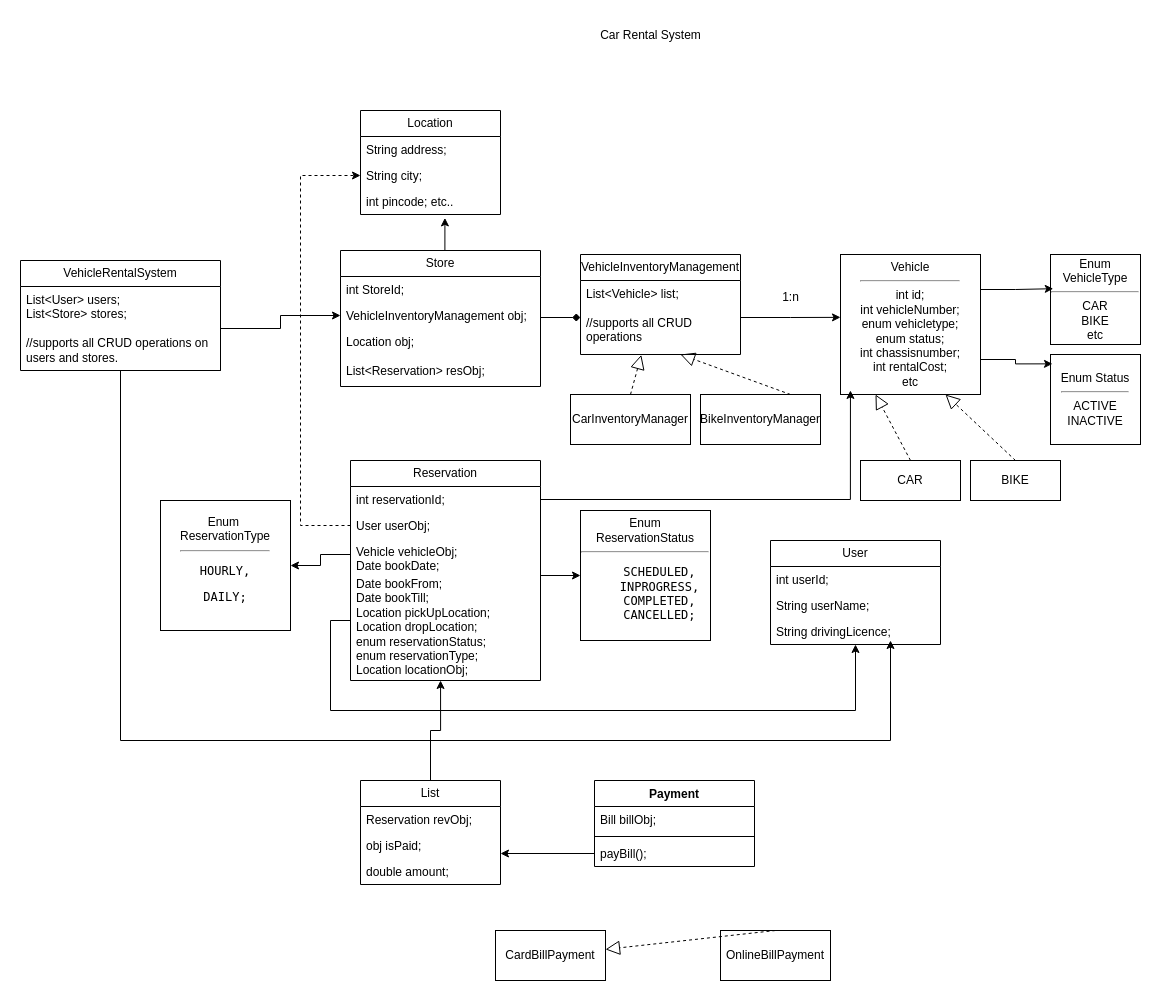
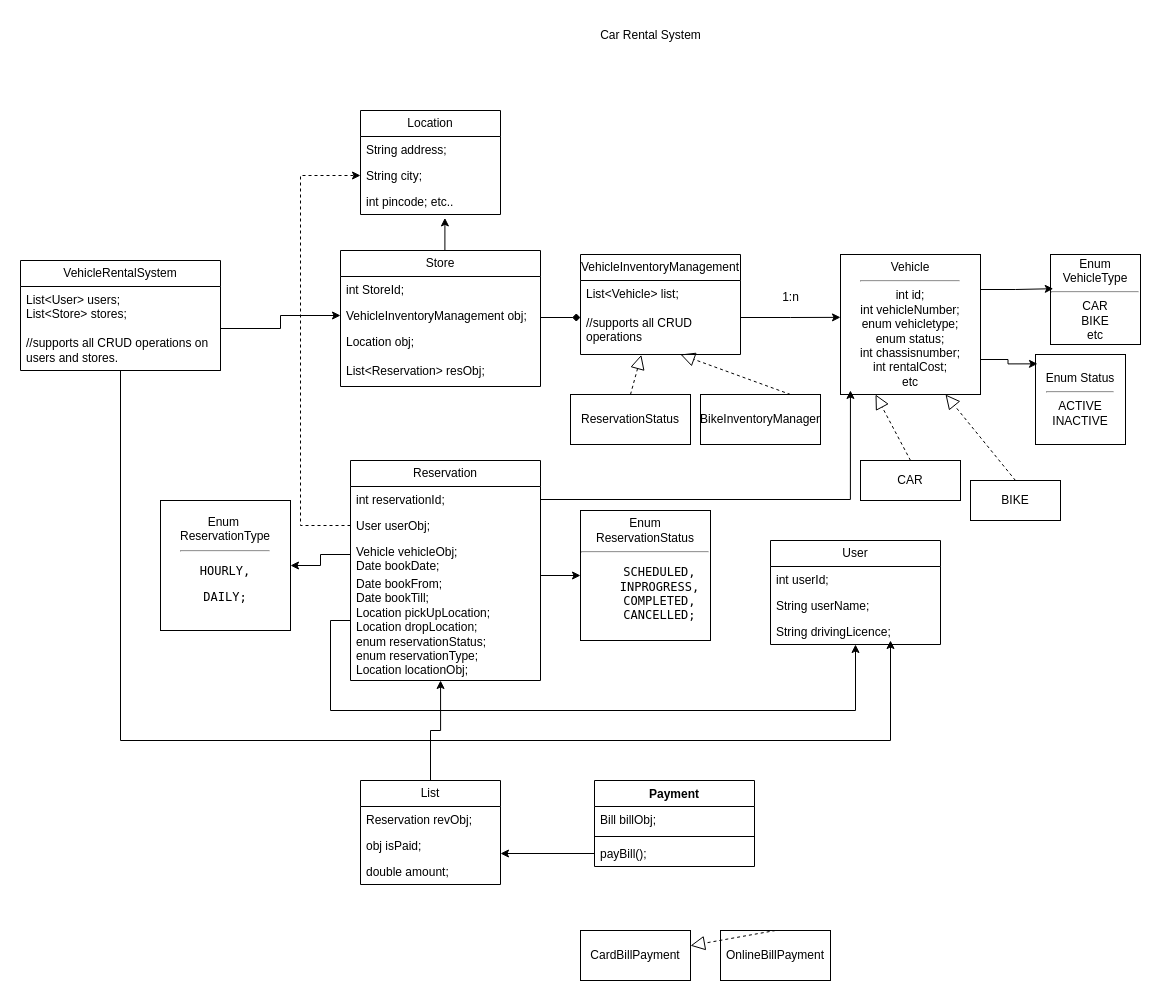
  <mxCell id="0" />
  <mxCell id="1" parent="0" />
  <mxCell id="2" value="Vehicle&lt;hr&gt;&lt;div&gt;int id;&lt;br&gt;&lt;div&gt;int vehicleNumber;&lt;/div&gt;&lt;div&gt;enum vehicletype;&lt;/div&gt;&lt;/div&gt;&lt;div&gt;enum status;&lt;/div&gt;&lt;div&gt;int chassisnumber;&lt;/div&gt;&lt;div&gt;int rentalCost;&lt;/div&gt;&lt;div&gt;etc&lt;/div&gt;" style="whiteSpace=wrap;html=1;aspect=fixed;" parent="1" vertex="1"><mxGeometry x="840" y="254" width="140" height="140" as="geometry" /></mxCell>
  <mxCell id="3" value="Enum VehicleType&lt;hr&gt;CAR&lt;div&gt;BIKE&lt;/div&gt;&lt;div&gt;etc&lt;/div&gt;" style="whiteSpace=wrap;html=1;aspect=fixed;" parent="1" vertex="1"><mxGeometry x="1050" y="254" width="90" height="90" as="geometry" /></mxCell>
  <mxCell id="4" value="Car Rental System" style="text;html=1;align=center;verticalAlign=middle;resizable=0;points=[];autosize=1;strokeColor=none;fillColor=none;" parent="1" vertex="1"><mxGeometry x="590" y="20" width="120" height="30" as="geometry" /></mxCell>
- <mxCell id="5" value="Enum Status&lt;hr&gt;ACTIVE&lt;div&gt;INACTIVE&lt;/div&gt;" style="whiteSpace=wrap;html=1;aspect=fixed;" parent="1" vertex="1"><mxGeometry x="1050" y="354" width="90" height="90" as="geometry" /></mxCell>
+ <mxCell id="5" value="Enum Status&lt;hr&gt;ACTIVE&lt;div&gt;INACTIVE&lt;/div&gt;" style="whiteSpace=wrap;html=1;aspect=fixed;" parent="1" vertex="1"><mxGeometry x="1035" y="354" width="90" height="90" as="geometry" /></mxCell>
  <mxCell id="6" style="edgeStyle=orthogonalEdgeStyle;rounded=0;orthogonalLoop=1;jettySize=auto;html=1;exitX=1;exitY=0.25;exitDx=0;exitDy=0;entryX=0.031;entryY=0.38;entryDx=0;entryDy=0;entryPerimeter=0;" parent="1" source="2" target="3" edge="1"><mxGeometry relative="1" as="geometry" /></mxCell>
  <mxCell id="7" style="edgeStyle=orthogonalEdgeStyle;rounded=0;orthogonalLoop=1;jettySize=auto;html=1;exitX=1;exitY=0.75;exitDx=0;exitDy=0;entryX=0.022;entryY=0.104;entryDx=0;entryDy=0;entryPerimeter=0;" parent="1" source="2" target="5" edge="1"><mxGeometry relative="1" as="geometry" /></mxCell>
  <mxCell id="8" value="CAR" style="rounded=0;whiteSpace=wrap;html=1;" parent="1" vertex="1"><mxGeometry x="860" y="460" width="100" height="40" as="geometry" /></mxCell>
- <mxCell id="9" value="BIKE" style="rounded=0;whiteSpace=wrap;html=1;" parent="1" vertex="1"><mxGeometry x="970" y="460" width="90" height="40" as="geometry" /></mxCell>
+ <mxCell id="9" value="BIKE" style="rounded=0;whiteSpace=wrap;html=1;" parent="1" vertex="1"><mxGeometry x="970" y="480" width="90" height="40" as="geometry" /></mxCell>
  <mxCell id="10" value="" style="endArrow=block;dashed=1;endFill=0;endSize=12;html=1;rounded=0;entryX=0.25;entryY=1;entryDx=0;entryDy=0;exitX=0.5;exitY=0;exitDx=0;exitDy=0;" parent="1" source="8" target="2" edge="1"><mxGeometry width="160" relative="1" as="geometry"><mxPoint x="895" y="444" as="sourcePoint" /><mxPoint x="770" y="544" as="targetPoint" /></mxGeometry></mxCell>
  <mxCell id="11" value="" style="endArrow=block;dashed=1;endFill=0;endSize=12;html=1;rounded=0;entryX=0.75;entryY=1;entryDx=0;entryDy=0;exitX=0.5;exitY=0;exitDx=0;exitDy=0;" parent="1" source="9" target="2" edge="1"><mxGeometry width="160" relative="1" as="geometry"><mxPoint x="952.5" y="444" as="sourcePoint" /><mxPoint x="885" y="404" as="targetPoint" /></mxGeometry></mxCell>
  <mxCell id="12" value="VehicleInventoryManagement" style="swimlane;fontStyle=0;childLayout=stackLayout;horizontal=1;startSize=26;fillColor=none;horizontalStack=0;resizeParent=1;resizeParentMax=0;resizeLast=0;collapsible=1;marginBottom=0;whiteSpace=wrap;html=1;" parent="1" vertex="1"><mxGeometry x="580" y="254" width="160" height="100" as="geometry" /></mxCell>
  <mxCell id="13" value="List&amp;lt;Vehicle&amp;gt; list;&lt;div&gt;&lt;br&gt;&lt;/div&gt;&lt;div&gt;//supports all CRUD operations&lt;/div&gt;" style="text;strokeColor=none;fillColor=none;align=left;verticalAlign=top;spacingLeft=4;spacingRight=4;overflow=hidden;rotatable=0;points=[[0,0.5],[1,0.5]];portConstraint=eastwest;whiteSpace=wrap;html=1;" parent="12" vertex="1"><mxGeometry y="26" width="160" height="74" as="geometry" /></mxCell>
- <mxCell id="14" value="CarInventoryManager" style="html=1;whiteSpace=wrap;" parent="1" vertex="1"><mxGeometry x="570" y="394" width="120" height="50" as="geometry" /></mxCell>
+ <mxCell id="14" value="ReservationStatus" style="html=1;whiteSpace=wrap;" parent="1" vertex="1"><mxGeometry x="570" y="394" width="120" height="50" as="geometry" /></mxCell>
  <mxCell id="15" value="BikeInventoryManager" style="html=1;whiteSpace=wrap;" parent="1" vertex="1"><mxGeometry x="700" y="394" width="120" height="50" as="geometry" /></mxCell>
  <mxCell id="16" value="" style="endArrow=block;dashed=1;endFill=0;endSize=12;html=1;rounded=0;entryX=0.38;entryY=1.005;entryDx=0;entryDy=0;exitX=0.5;exitY=0;exitDx=0;exitDy=0;entryPerimeter=0;" parent="1" source="14" target="13" edge="1"><mxGeometry width="160" relative="1" as="geometry"><mxPoint x="905" y="454" as="sourcePoint" /><mxPoint x="885" y="404" as="targetPoint" /></mxGeometry></mxCell>
  <mxCell id="17" value="" style="endArrow=block;dashed=1;endFill=0;endSize=12;html=1;rounded=0;entryX=0.795;entryY=1.016;entryDx=0;entryDy=0;exitX=0.75;exitY=0;exitDx=0;exitDy=0;entryPerimeter=0;" parent="1" source="15" edge="1"><mxGeometry width="160" relative="1" as="geometry"><mxPoint x="887.8" y="462.82" as="sourcePoint" /><mxPoint x="680" y="354.004" as="targetPoint" /></mxGeometry></mxCell>
  <mxCell id="18" style="edgeStyle=orthogonalEdgeStyle;rounded=0;orthogonalLoop=1;jettySize=auto;html=1;exitX=1;exitY=0.5;exitDx=0;exitDy=0;entryX=0;entryY=0.449;entryDx=0;entryDy=0;entryPerimeter=0;" parent="1" source="13" target="2" edge="1"><mxGeometry relative="1" as="geometry" /></mxCell>
  <mxCell id="19" value="Store" style="swimlane;fontStyle=0;childLayout=stackLayout;horizontal=1;startSize=26;fillColor=none;horizontalStack=0;resizeParent=1;resizeParentMax=0;resizeLast=0;collapsible=1;marginBottom=0;whiteSpace=wrap;html=1;" parent="1" vertex="1"><mxGeometry y="250" width="200" height="136" as="geometry" x="340" /></mxCell>
  <mxCell id="20" value="int StoreId;" style="text;strokeColor=none;fillColor=none;align=left;verticalAlign=top;spacingLeft=4;spacingRight=4;overflow=hidden;rotatable=0;points=[[0,0.5],[1,0.5]];portConstraint=eastwest;whiteSpace=wrap;html=1;" parent="19" vertex="1"><mxGeometry y="26" width="200" height="26" as="geometry" /></mxCell>
  <mxCell id="21" value="VehicleInventoryManagement obj;" style="text;strokeColor=none;fillColor=none;align=left;verticalAlign=top;spacingLeft=4;spacingRight=4;overflow=hidden;rotatable=0;points=[[0,0.5],[1,0.5]];portConstraint=eastwest;whiteSpace=wrap;html=1;" parent="19" vertex="1"><mxGeometry y="52" width="200" height="26" as="geometry" /></mxCell>
  <mxCell id="22" value="Location obj;&lt;div&gt;&lt;br&gt;&lt;/div&gt;&lt;div&gt;List&amp;lt;Reservation&amp;gt; resObj;&lt;/div&gt;" style="text;strokeColor=none;fillColor=none;align=left;verticalAlign=top;spacingLeft=4;spacingRight=4;overflow=hidden;rotatable=0;points=[[0,0.5],[1,0.5]];portConstraint=eastwest;whiteSpace=wrap;html=1;" parent="19" vertex="1"><mxGeometry y="78" width="200" height="58" as="geometry" /></mxCell>
  <mxCell id="23" style="edgeStyle=orthogonalEdgeStyle;rounded=0;orthogonalLoop=1;jettySize=auto;html=1;exitX=1;exitY=0.5;exitDx=0;exitDy=0;entryX=0;entryY=0.5;entryDx=0;entryDy=0;endArrow=diamond;" parent="1" source="21" target="13" edge="1"><mxGeometry relative="1" as="geometry"><Array as="points"><mxPoint x="540" y="317" /></Array></mxGeometry></mxCell>
  <mxCell id="24" value="1:n" style="text;html=1;align=center;verticalAlign=middle;resizable=0;points=[];autosize=1;strokeColor=none;fillColor=none;" parent="1" vertex="1"><mxGeometry x="770" y="282" width="40" height="30" as="geometry" /></mxCell>
  <mxCell id="25" value="Location" style="swimlane;fontStyle=0;childLayout=stackLayout;horizontal=1;startSize=26;fillColor=none;horizontalStack=0;resizeParent=1;resizeParentMax=0;resizeLast=0;collapsible=1;marginBottom=0;whiteSpace=wrap;html=1;" parent="1" vertex="1"><mxGeometry x="360" y="110" width="140" height="104" as="geometry" /></mxCell>
  <mxCell id="26" value="String address;" style="text;strokeColor=none;fillColor=none;align=left;verticalAlign=top;spacingLeft=4;spacingRight=4;overflow=hidden;rotatable=0;points=[[0,0.5],[1,0.5]];portConstraint=eastwest;whiteSpace=wrap;html=1;" parent="25" vertex="1"><mxGeometry y="26" width="140" height="26" as="geometry" /></mxCell>
  <mxCell id="27" value="String city;" style="text;strokeColor=none;fillColor=none;align=left;verticalAlign=top;spacingLeft=4;spacingRight=4;overflow=hidden;rotatable=0;points=[[0,0.5],[1,0.5]];portConstraint=eastwest;whiteSpace=wrap;html=1;" parent="25" vertex="1"><mxGeometry y="52" width="140" height="26" as="geometry" /></mxCell>
  <mxCell id="28" value="int pincode; etc.." style="text;strokeColor=none;fillColor=none;align=left;verticalAlign=top;spacingLeft=4;spacingRight=4;overflow=hidden;rotatable=0;points=[[0,0.5],[1,0.5]];portConstraint=eastwest;whiteSpace=wrap;html=1;" parent="25" vertex="1"><mxGeometry y="78" width="140" height="26" as="geometry" /></mxCell>
  <mxCell id="29" style="edgeStyle=orthogonalEdgeStyle;rounded=0;orthogonalLoop=1;jettySize=auto;html=1;exitX=0.5;exitY=0;exitDx=0;exitDy=0;entryX=0.603;entryY=1.131;entryDx=0;entryDy=0;entryPerimeter=0;" parent="1" source="19" target="28" edge="1"><mxGeometry relative="1" as="geometry" /></mxCell>
  <mxCell id="30" value="Reservation" style="swimlane;fontStyle=0;childLayout=stackLayout;horizontal=1;startSize=26;fillColor=none;horizontalStack=0;resizeParent=1;resizeParentMax=0;resizeLast=0;collapsible=1;marginBottom=0;whiteSpace=wrap;html=1;" parent="1" vertex="1"><mxGeometry x="350" y="460" width="190" height="220" as="geometry" /></mxCell>
  <mxCell id="31" value="int reservationId;" style="text;strokeColor=none;fillColor=none;align=left;verticalAlign=top;spacingLeft=4;spacingRight=4;overflow=hidden;rotatable=0;points=[[0,0.5],[1,0.5]];portConstraint=eastwest;whiteSpace=wrap;html=1;" parent="30" vertex="1"><mxGeometry y="26" width="190" height="26" as="geometry" /></mxCell>
  <mxCell id="32" value="User userObj;" style="text;strokeColor=none;fillColor=none;align=left;verticalAlign=top;spacingLeft=4;spacingRight=4;overflow=hidden;rotatable=0;points=[[0,0.5],[1,0.5]];portConstraint=eastwest;whiteSpace=wrap;html=1;" parent="30" vertex="1"><mxGeometry y="52" width="190" height="26" as="geometry" /></mxCell>
  <mxCell id="33" value="&lt;div&gt;Vehicle vehicleObj;&lt;/div&gt;&lt;div&gt;Date bookDate;&lt;/div&gt;" style="text;strokeColor=none;fillColor=none;align=left;verticalAlign=top;spacingLeft=4;spacingRight=4;overflow=hidden;rotatable=0;points=[[0,0.5],[1,0.5]];portConstraint=eastwest;whiteSpace=wrap;html=1;" parent="30" vertex="1"><mxGeometry y="78" width="190" height="32" as="geometry" /></mxCell>
  <mxCell id="34" value="Date bookFrom;&lt;div&gt;Date bookTill;&lt;/div&gt;&lt;div&gt;Location pickUpLocation;&lt;/div&gt;&lt;div&gt;Location dropLocation;&lt;/div&gt;&lt;div&gt;enum reservationStatus;&lt;/div&gt;&lt;div&gt;enum reservationType;&lt;/div&gt;&lt;div&gt;Location locationObj;&lt;/div&gt;" style="text;strokeColor=none;fillColor=none;align=left;verticalAlign=top;spacingLeft=4;spacingRight=4;overflow=hidden;rotatable=0;points=[[0,0.5],[1,0.5]];portConstraint=eastwest;whiteSpace=wrap;html=1;" parent="30" vertex="1"><mxGeometry y="110" width="190" height="110" as="geometry" /></mxCell>
  <mxCell id="35" value="Enum ReservationStatus&lt;hr&gt;&lt;div&gt;&lt;pre lang=&quot;java&quot; class=&quot;code highlight&quot;&gt;&lt;span class=&quot;&quot;&gt;    SCHEDULED,&lt;/span&gt;&lt;br/&gt;&lt;span class=&quot;&quot;&gt;    INPROGRESS,&lt;/span&gt;&lt;br/&gt;&lt;span class=&quot;&quot;&gt;    COMPLETED,&lt;/span&gt;&lt;br/&gt;&lt;span class=&quot;&quot;&gt;    CANCELLED;&lt;/span&gt;&lt;br/&gt;&lt;/pre&gt;&lt;/div&gt;" style="whiteSpace=wrap;html=1;aspect=fixed;" parent="1" vertex="1"><mxGeometry x="580" y="510" width="130" height="130" as="geometry" /></mxCell>
  <mxCell id="36" style="edgeStyle=orthogonalEdgeStyle;rounded=0;orthogonalLoop=1;jettySize=auto;html=1;exitX=1;exitY=0.5;exitDx=0;exitDy=0;entryX=0;entryY=0.5;entryDx=0;entryDy=0;" parent="1" source="33" target="35" edge="1"><mxGeometry relative="1" as="geometry"><Array as="points"><mxPoint x="540" y="575" /></Array></mxGeometry></mxCell>
  <mxCell id="37" style="edgeStyle=orthogonalEdgeStyle;rounded=0;orthogonalLoop=1;jettySize=auto;html=1;exitX=1;exitY=0.5;exitDx=0;exitDy=0;entryX=0.071;entryY=0.971;entryDx=0;entryDy=0;entryPerimeter=0;" parent="1" source="31" target="2" edge="1"><mxGeometry relative="1" as="geometry" /></mxCell>
  <mxCell id="38" style="edgeStyle=orthogonalEdgeStyle;rounded=0;orthogonalLoop=1;jettySize=auto;html=1;exitX=0;exitY=0.5;exitDx=0;exitDy=0;entryX=0;entryY=0.5;entryDx=0;entryDy=0;dashed=1;" parent="1" source="32" target="27" edge="1"><mxGeometry relative="1" as="geometry"><Array as="points"><mxPoint x="300" y="525" /><mxPoint x="300" y="175" /></Array></mxGeometry></mxCell>
  <mxCell id="39" value="User" style="swimlane;fontStyle=0;childLayout=stackLayout;horizontal=1;startSize=26;fillColor=none;horizontalStack=0;resizeParent=1;resizeParentMax=0;resizeLast=0;collapsible=1;marginBottom=0;whiteSpace=wrap;html=1;" parent="1" vertex="1"><mxGeometry x="770" y="540" width="170" height="104" as="geometry" /></mxCell>
  <mxCell id="40" value="int userId;" style="text;strokeColor=none;fillColor=none;align=left;verticalAlign=top;spacingLeft=4;spacingRight=4;overflow=hidden;rotatable=0;points=[[0,0.5],[1,0.5]];portConstraint=eastwest;whiteSpace=wrap;html=1;" parent="39" vertex="1"><mxGeometry y="26" width="170" height="26" as="geometry" /></mxCell>
  <mxCell id="41" value="String userName;" style="text;strokeColor=none;fillColor=none;align=left;verticalAlign=top;spacingLeft=4;spacingRight=4;overflow=hidden;rotatable=0;points=[[0,0.5],[1,0.5]];portConstraint=eastwest;whiteSpace=wrap;html=1;" parent="39" vertex="1"><mxGeometry y="52" width="170" height="26" as="geometry" /></mxCell>
  <mxCell id="42" value="String drivingLicence;" style="text;strokeColor=none;fillColor=none;align=left;verticalAlign=top;spacingLeft=4;spacingRight=4;overflow=hidden;rotatable=0;points=[[0,0.5],[1,0.5]];portConstraint=eastwest;whiteSpace=wrap;html=1;" parent="39" vertex="1"><mxGeometry y="78" width="170" height="26" as="geometry" /></mxCell>
  <mxCell id="43" style="edgeStyle=orthogonalEdgeStyle;rounded=0;orthogonalLoop=1;jettySize=auto;html=1;exitX=0;exitY=0.5;exitDx=0;exitDy=0;" parent="1" source="34" target="39" edge="1"><mxGeometry relative="1" as="geometry"><Array as="points"><mxPoint x="330" y="620" /><mxPoint x="330" y="710" /><mxPoint x="855" y="710" /></Array></mxGeometry></mxCell>
  <mxCell id="44" value="VehicleRentalSystem" style="swimlane;fontStyle=0;childLayout=stackLayout;horizontal=1;startSize=26;fillColor=none;horizontalStack=0;resizeParent=1;resizeParentMax=0;resizeLast=0;collapsible=1;marginBottom=0;whiteSpace=wrap;html=1;" parent="1" vertex="1"><mxGeometry x="20" y="260" width="200" height="110" as="geometry" /></mxCell>
  <mxCell id="45" value="List&amp;lt;User&amp;gt; users;&lt;div&gt;List&amp;lt;Store&amp;gt; stores;&lt;br&gt;&lt;div&gt;&lt;br&gt;&lt;/div&gt;&lt;div&gt;//supports all CRUD operations on users and stores.&lt;/div&gt;&lt;/div&gt;" style="text;strokeColor=none;fillColor=none;align=left;verticalAlign=top;spacingLeft=4;spacingRight=4;overflow=hidden;rotatable=0;points=[[0,0.5],[1,0.5]];portConstraint=eastwest;whiteSpace=wrap;html=1;" parent="44" vertex="1"><mxGeometry y="26" width="200" height="84" as="geometry" /></mxCell>
  <mxCell id="46" style="edgeStyle=orthogonalEdgeStyle;rounded=0;orthogonalLoop=1;jettySize=auto;html=1;exitX=1;exitY=0.5;exitDx=0;exitDy=0;" parent="1" source="45" edge="1"><mxGeometry relative="1" as="geometry"><mxPoint x="890" y="640" as="targetPoint" /><Array as="points"><mxPoint x="220" y="370" /><mxPoint x="120" y="370" /><mxPoint x="120" y="740" /><mxPoint x="890" y="740" /></Array></mxGeometry></mxCell>
  <mxCell id="47" style="edgeStyle=orthogonalEdgeStyle;rounded=0;orthogonalLoop=1;jettySize=auto;html=1;exitX=1;exitY=0.5;exitDx=0;exitDy=0;entryX=0;entryY=0.5;entryDx=0;entryDy=0;" parent="1" source="45" target="21" edge="1"><mxGeometry relative="1" as="geometry" /></mxCell>
  <mxCell id="48" value="List" style="swimlane;fontStyle=0;childLayout=stackLayout;horizontal=1;startSize=26;fillColor=none;horizontalStack=0;resizeParent=1;resizeParentMax=0;resizeLast=0;collapsible=1;marginBottom=0;whiteSpace=wrap;html=1;" parent="1" vertex="1"><mxGeometry x="360" y="780" width="140" height="104" as="geometry" /></mxCell>
  <mxCell id="49" value="Reservation revObj;" style="text;strokeColor=none;fillColor=none;align=left;verticalAlign=top;spacingLeft=4;spacingRight=4;overflow=hidden;rotatable=0;points=[[0,0.5],[1,0.5]];portConstraint=eastwest;whiteSpace=wrap;html=1;" parent="48" vertex="1"><mxGeometry y="26" width="140" height="26" as="geometry" /></mxCell>
  <mxCell id="50" value="obj isPaid;" style="text;strokeColor=none;fillColor=none;align=left;verticalAlign=top;spacingLeft=4;spacingRight=4;overflow=hidden;rotatable=0;points=[[0,0.5],[1,0.5]];portConstraint=eastwest;whiteSpace=wrap;html=1;" parent="48" vertex="1"><mxGeometry y="52" width="140" height="26" as="geometry" /></mxCell>
  <mxCell id="51" value="double amount;" style="text;strokeColor=none;fillColor=none;align=left;verticalAlign=top;spacingLeft=4;spacingRight=4;overflow=hidden;rotatable=0;points=[[0,0.5],[1,0.5]];portConstraint=eastwest;whiteSpace=wrap;html=1;" parent="48" vertex="1"><mxGeometry y="78" width="140" height="26" as="geometry" /></mxCell>
  <mxCell id="52" style="edgeStyle=orthogonalEdgeStyle;rounded=0;orthogonalLoop=1;jettySize=auto;html=1;exitX=0.5;exitY=0;exitDx=0;exitDy=0;entryX=0.474;entryY=1;entryDx=0;entryDy=0;entryPerimeter=0;" parent="1" source="48" target="34" edge="1"><mxGeometry relative="1" as="geometry" /></mxCell>
  <mxCell id="53" value="Payment" style="swimlane;fontStyle=1;align=center;verticalAlign=top;childLayout=stackLayout;horizontal=1;startSize=26;horizontalStack=0;resizeParent=1;resizeParentMax=0;resizeLast=0;collapsible=1;marginBottom=0;whiteSpace=wrap;html=1;" parent="1" vertex="1"><mxGeometry x="594" y="780" width="160" height="86" as="geometry" /></mxCell>
  <mxCell id="54" value="Bill billObj;" style="text;strokeColor=none;fillColor=none;align=left;verticalAlign=top;spacingLeft=4;spacingRight=4;overflow=hidden;rotatable=0;points=[[0,0.5],[1,0.5]];portConstraint=eastwest;whiteSpace=wrap;html=1;" parent="53" vertex="1"><mxGeometry y="26" width="160" height="26" as="geometry" /></mxCell>
  <mxCell id="55" value="" style="line;strokeWidth=1;fillColor=none;align=left;verticalAlign=middle;spacingTop=-1;spacingLeft=3;spacingRight=3;rotatable=0;labelPosition=right;points=[];portConstraint=eastwest;strokeColor=inherit;" parent="53" vertex="1"><mxGeometry y="52" width="160" height="8" as="geometry" /></mxCell>
  <mxCell id="56" value="payBill();" style="text;strokeColor=none;fillColor=none;align=left;verticalAlign=top;spacingLeft=4;spacingRight=4;overflow=hidden;rotatable=0;points=[[0,0.5],[1,0.5]];portConstraint=eastwest;whiteSpace=wrap;html=1;" parent="53" vertex="1"><mxGeometry y="60" width="160" height="26" as="geometry" /></mxCell>
  <mxCell id="57" style="edgeStyle=orthogonalEdgeStyle;rounded=0;orthogonalLoop=1;jettySize=auto;html=1;exitX=0;exitY=0.5;exitDx=0;exitDy=0;entryX=1;entryY=0.808;entryDx=0;entryDy=0;entryPerimeter=0;" parent="1" source="56" target="50" edge="1"><mxGeometry relative="1" as="geometry" /></mxCell>
- <mxCell id="58" value="CardBillPayment" style="html=1;whiteSpace=wrap;" parent="1" vertex="1"><mxGeometry x="495" y="930" width="110" height="50" as="geometry" /></mxCell>
+ <mxCell id="58" value="CardBillPayment" style="html=1;whiteSpace=wrap;" parent="1" vertex="1"><mxGeometry x="580" y="930" width="110" height="50" as="geometry" /></mxCell>
  <mxCell id="59" value="OnlineBillPayment" style="html=1;whiteSpace=wrap;" parent="1" vertex="1"><mxGeometry x="720" y="930" width="110" height="50" as="geometry" /></mxCell>
  <mxCell id="60" value="" style="endArrow=block;dashed=1;endFill=0;endSize=12;html=1;rounded=0;exitX=0.5;exitY=0;exitDx=0;exitDy=0;" parent="1" source="59" target="58" edge="1"><mxGeometry width="160" relative="1" as="geometry"><mxPoint x="550" y="830" as="sourcePoint" /><mxPoint x="710" y="830" as="targetPoint" /></mxGeometry></mxCell>
  <mxCell id="61" value="Enum&amp;nbsp;&lt;div&gt;ReservationType&lt;/div&gt;&lt;div&gt;&lt;hr&gt;&lt;div&gt;&lt;pre lang=&quot;java&quot; class=&quot;code highlight&quot;&gt;HOURLY,&lt;/pre&gt;&lt;pre lang=&quot;java&quot; class=&quot;code highlight&quot;&gt;DAILY;&lt;/pre&gt;&lt;/div&gt;&lt;/div&gt;" style="whiteSpace=wrap;html=1;aspect=fixed;" vertex="1" parent="1"><mxGeometry x="160" y="500" width="130" height="130" as="geometry" /></mxCell>
  <mxCell id="62" style="edgeStyle=orthogonalEdgeStyle;rounded=0;orthogonalLoop=1;jettySize=auto;html=1;exitX=0;exitY=0.5;exitDx=0;exitDy=0;entryX=1;entryY=0.5;entryDx=0;entryDy=0;" edge="1" parent="1" source="33" target="61"><mxGeometry relative="1" as="geometry" /></mxCell>
